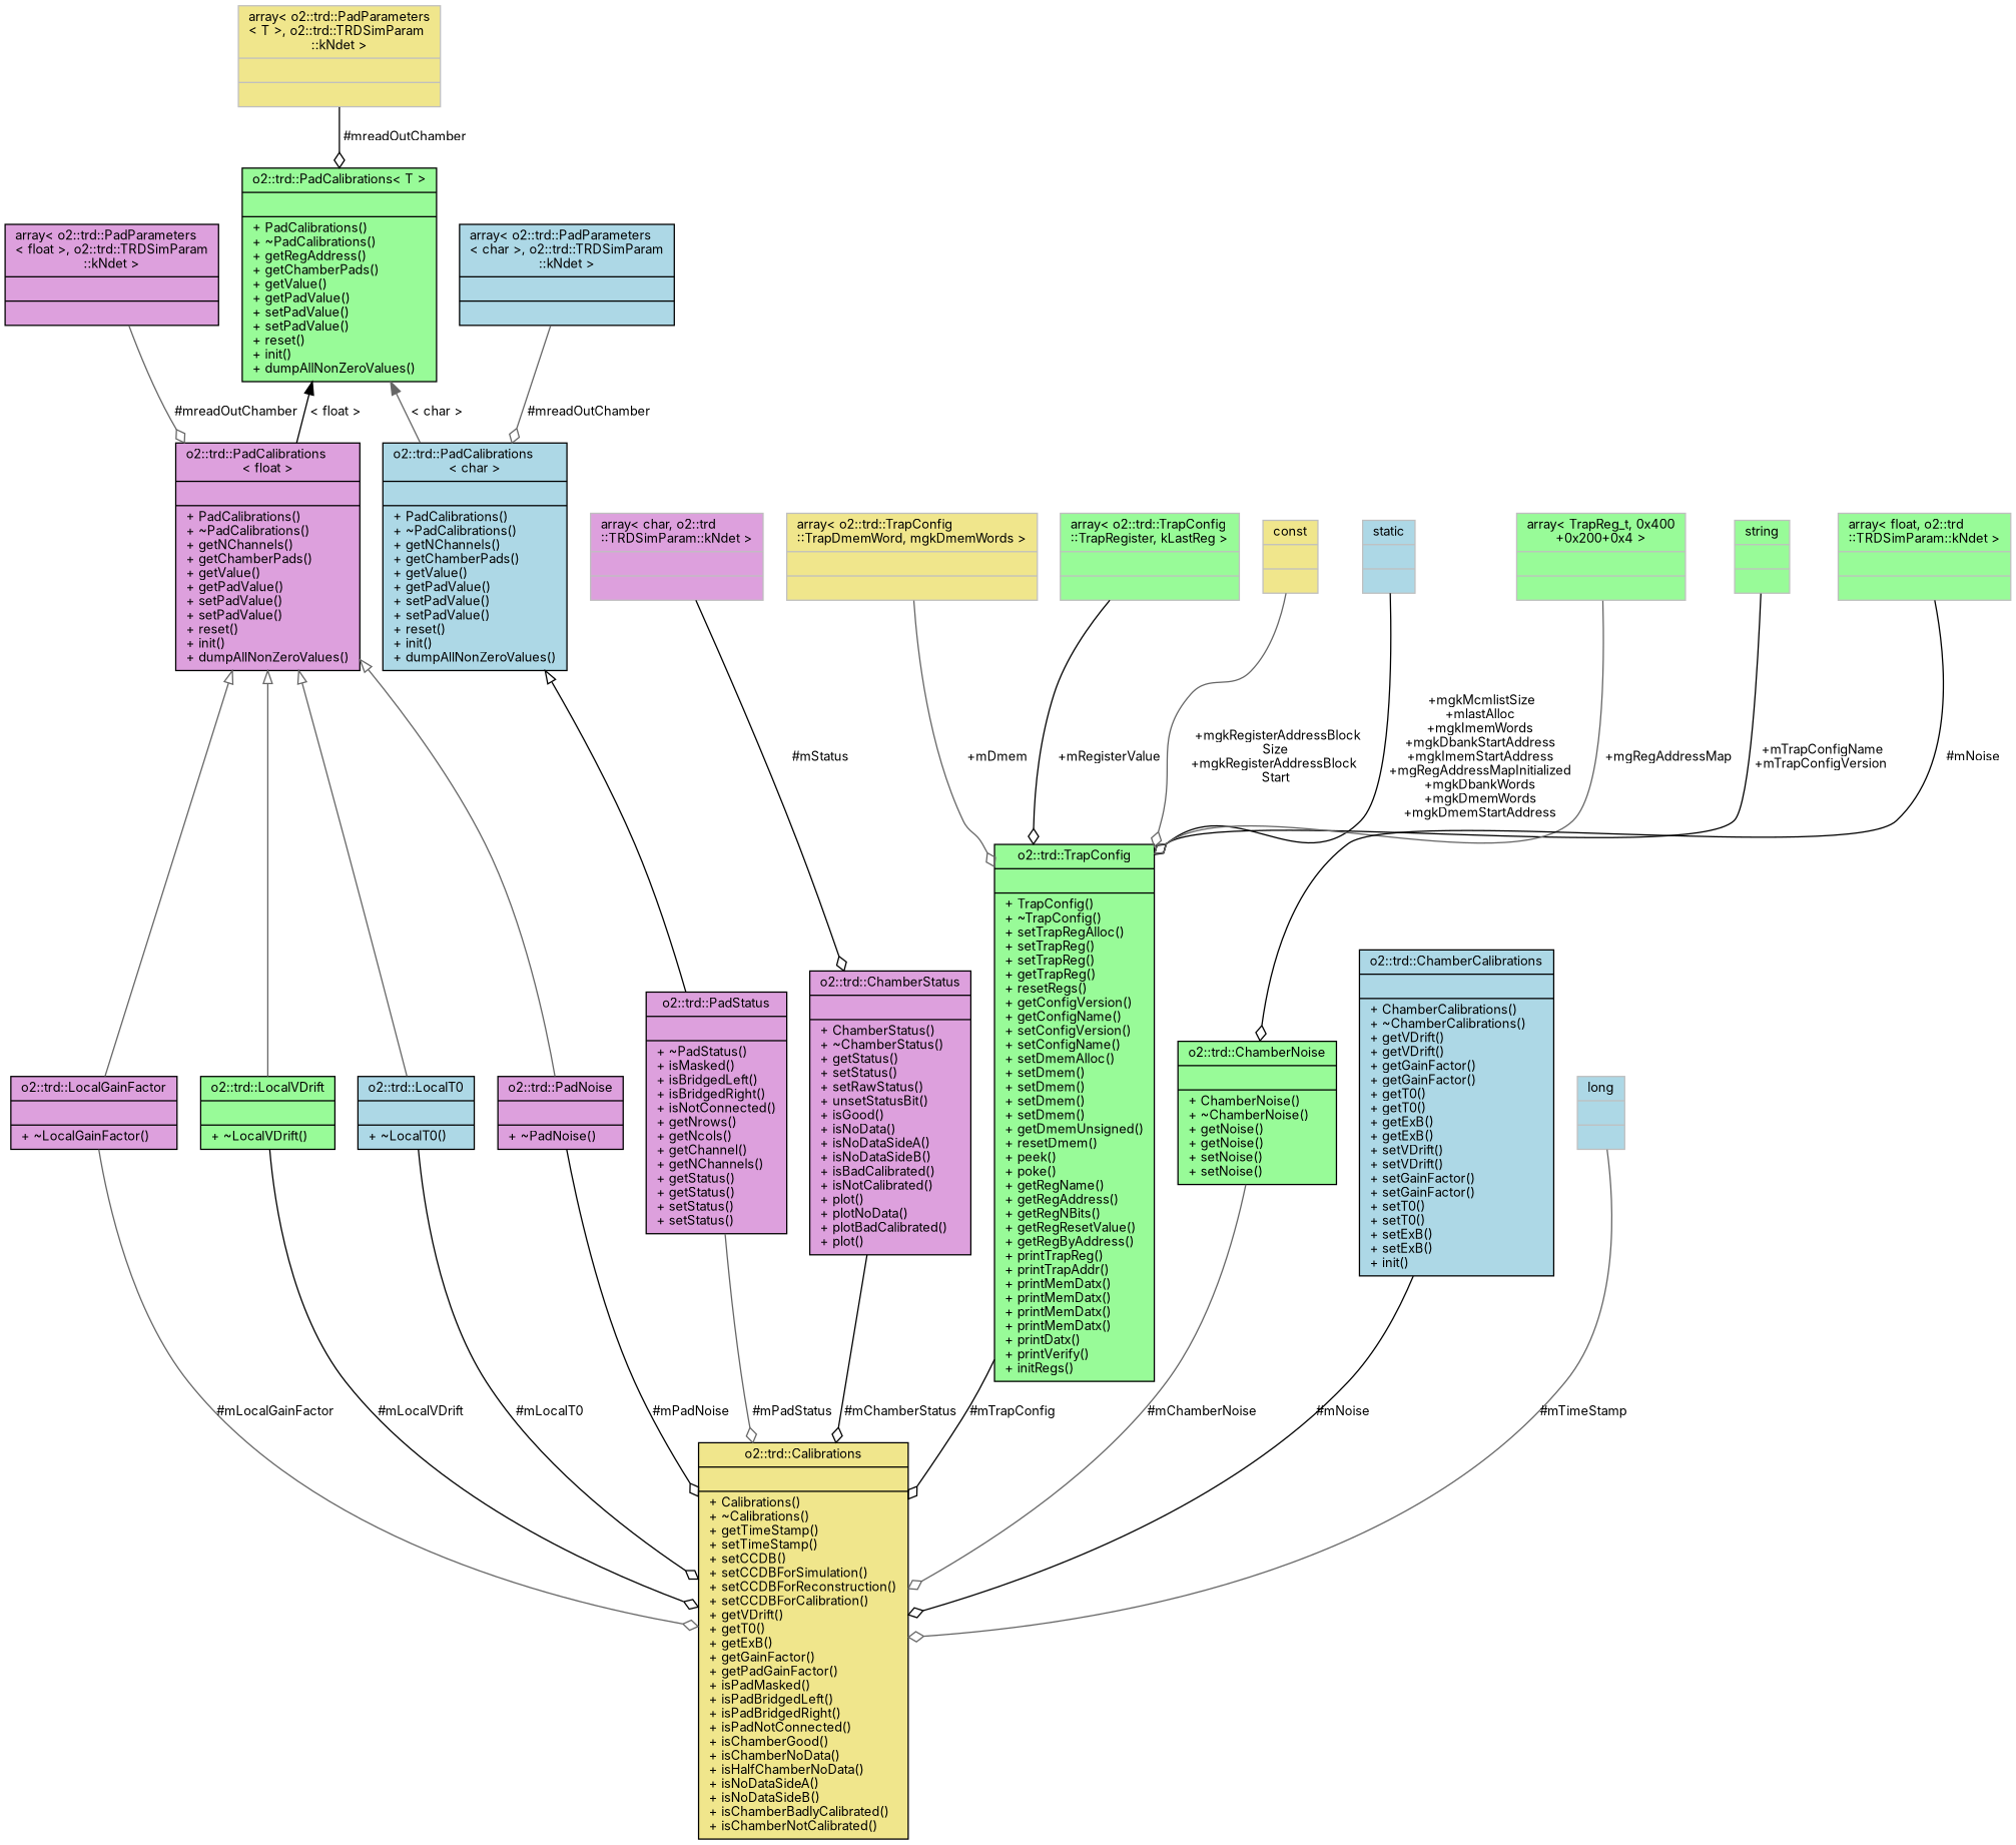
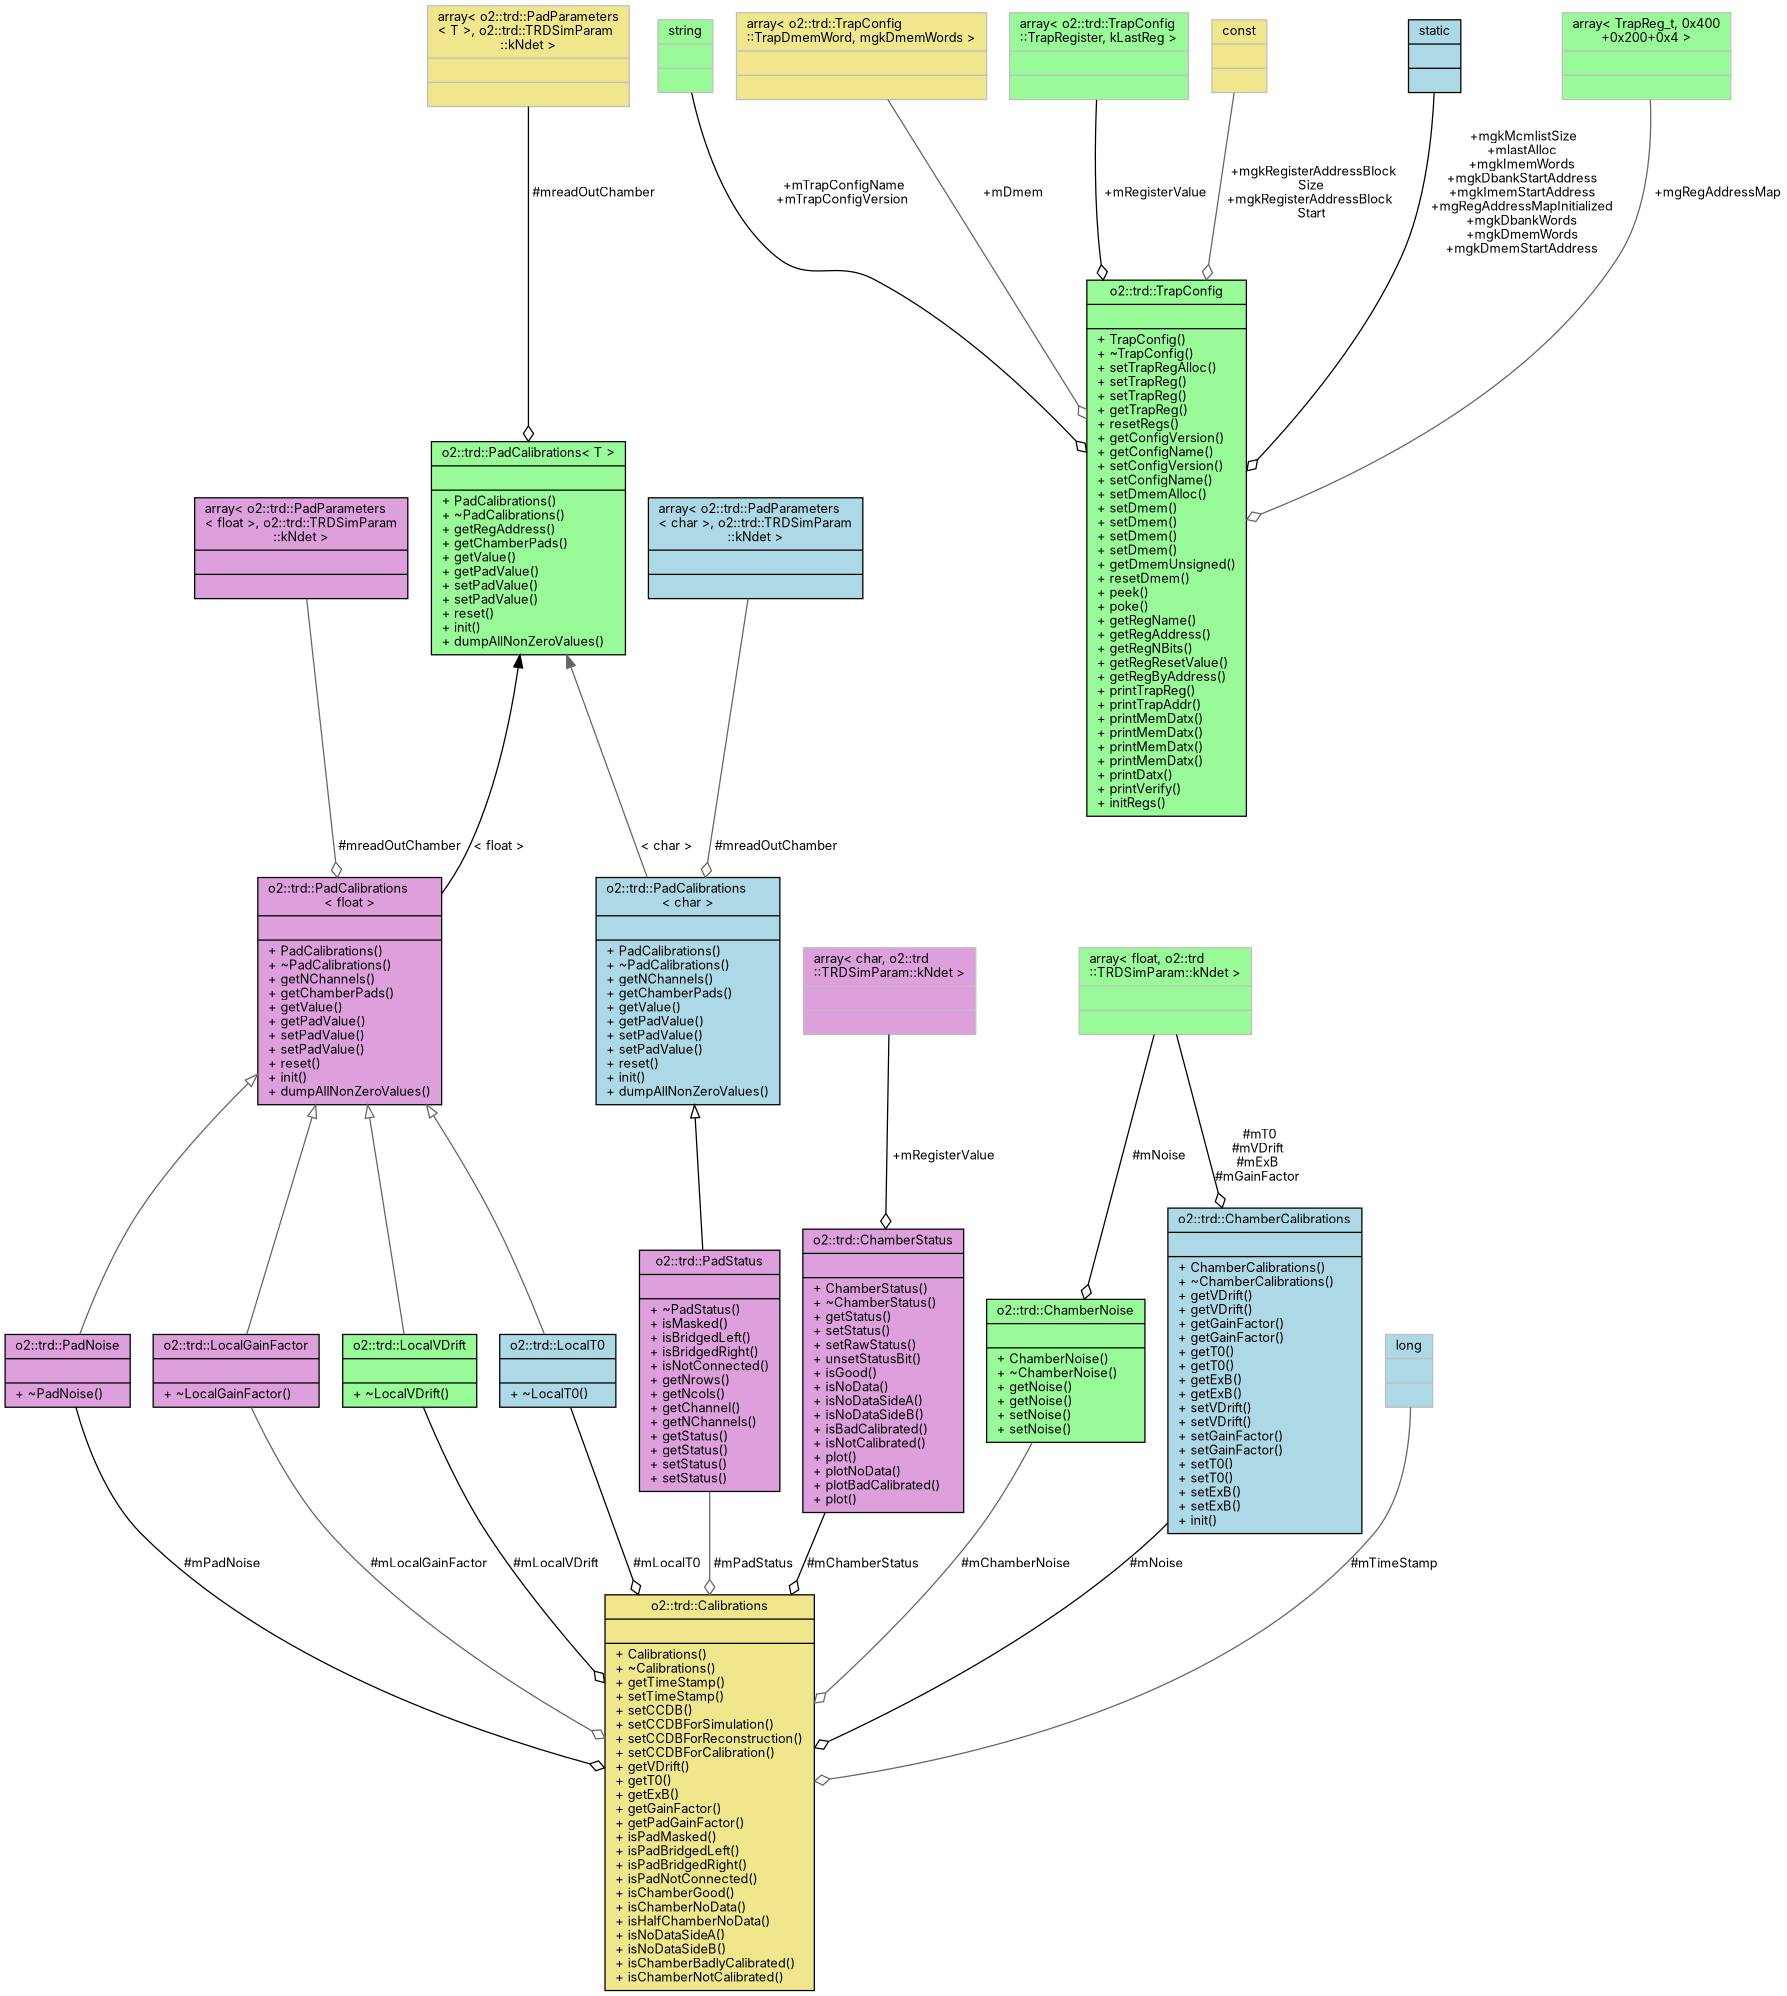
  digraph {
    fontname=Inter
    node [color=black fillcolor=palegreen fontname=Inter fontsize=10 shape=record style=filled]
    edge [arrowhead=odiamond color=black fontname=Inter fontsize=10 labelfontname=Helvetica labelfontsize=10 style=solid]
    n1 [fillcolor=khaki fontcolor=black height=0.2 label="{o2::trd::Calibrations\n||+ Calibrations()\l+ ~Calibrations()\l+ getTimeStamp()\l+ setTimeStamp()\l+ setCCDB()\l+ setCCDBForSimulation()\l+ setCCDBForReconstruction()\l+ setCCDBForCalibration()\l+ getVDrift()\l+ getT0()\l+ getExB()\l+ getGainFactor()\l+ getPadGainFactor()\l+ isPadMasked()\l+ isPadBridgedLeft()\l+ isPadBridgedRight()\l+ isPadNotConnected()\l+ isChamberGood()\l+ isChamberNoData()\l+ isHalfChamberNoData()\l+ isNoDataSideA()\l+ isNoDataSideB()\l+ isChamberBadlyCalibrated()\l+ isChamberNotCalibrated()\l}" width=0.4]
    n2 [fillcolor=plum height=0.2 label="{o2::trd::PadNoise\n||+ ~PadNoise()\l}" width=0.4]
    n3 [fillcolor=plum height=0.2 label="{o2::trd::PadCalibrations\l\< float \>\n||+ PadCalibrations()\l+ ~PadCalibrations()\l+ getNChannels()\l+ getChamberPads()\l+ getValue()\l+ getPadValue()\l+ setPadValue()\l+ setPadValue()\l+ reset()\l+ init()\l+ dumpAllNonZeroValues()\l}" width=0.4]
    n4 [fillcolor=plum height=0.2 label="{o2::trd::LocalGainFactor\n||+ ~LocalGainFactor()\l}" width=0.4]
    n5 [height=0.2 label="{o2::trd::LocalVDrift\n||+ ~LocalVDrift()\l}" width=0.4]
    n6 [fillcolor=lightblue height=0.2 label="{o2::trd::LocalT0\n||+ ~LocalT0()\l}" width=0.4]
    n7 [fillcolor=plum height=0.2 label="{array\< o2::trd::PadParameters\l\< float \>, o2::trd::TRDSimParam\l::kNdet \>\n||}" width=0.4]
    n8 [height=0.2 label="{o2::trd::PadCalibrations\< T \>\n||+ PadCalibrations()\l+ ~PadCalibrations()\l+ getRegAddress()\l+ getChamberPads()\l+ getValue()\l+ getPadValue()\l+ setPadValue()\l+ setPadValue()\l+ reset()\l+ init()\l+ dumpAllNonZeroValues()\l}" width=0.4]
    n9 [fillcolor=lightblue height=0.2 label="{o2::trd::PadCalibrations\l\< char \>\n||+ PadCalibrations()\l+ ~PadCalibrations()\l+ getNChannels()\l+ getChamberPads()\l+ getValue()\l+ getPadValue()\l+ setPadValue()\l+ setPadValue()\l+ reset()\l+ init()\l+ dumpAllNonZeroValues()\l}" width=0.4]
    n10 [fillcolor=plum height=0.2 label="{o2::trd::PadStatus\n||+ ~PadStatus()\l+ isMasked()\l+ isBridgedLeft()\l+ isBridgedRight()\l+ isNotConnected()\l+ getNrows()\l+ getNcols()\l+ getChannel()\l+ getNChannels()\l+ getStatus()\l+ getStatus()\l+ setStatus()\l+ setStatus()\l}" width=0.4]
    n11 [color=grey75 fillcolor=khaki height=0.2 label="{array\< o2::trd::PadParameters\l\< T \>, o2::trd::TRDSimParam\l::kNdet \>\n||}" width=0.4]
    n12 [fillcolor=plum height=0.2 label="{o2::trd::ChamberStatus\n||+ ChamberStatus()\l+ ~ChamberStatus()\l+ getStatus()\l+ setStatus()\l+ setRawStatus()\l+ unsetStatusBit()\l+ isGood()\l+ isNoData()\l+ isNoDataSideA()\l+ isNoDataSideB()\l+ isBadCalibrated()\l+ isNotCalibrated()\l+ plot()\l+ plotNoData()\l+ plotBadCalibrated()\l+ plot()\l}" width=0.4]
    n13 [color=grey75 fillcolor=plum height=0.2 label="{array\< char, o2::trd\l::TRDSimParam::kNdet \>\n||}" width=0.4]
    n14 [height=0.2 label="{o2::trd::TrapConfig\n||+ TrapConfig()\l+ ~TrapConfig()\l+ setTrapRegAlloc()\l+ setTrapReg()\l+ setTrapReg()\l+ getTrapReg()\l+ resetRegs()\l+ getConfigVersion()\l+ getConfigName()\l+ setConfigVersion()\l+ setConfigName()\l+ setDmemAlloc()\l+ setDmem()\l+ setDmem()\l+ setDmem()\l+ setDmem()\l+ getDmemUnsigned()\l+ resetDmem()\l+ peek()\l+ poke()\l+ getRegName()\l+ getRegAddress()\l+ getRegNBits()\l+ getRegResetValue()\l+ getRegByAddress()\l+ printTrapReg()\l+ printTrapAddr()\l+ printMemDatx()\l+ printMemDatx()\l+ printMemDatx()\l+ printMemDatx()\l+ printDatx()\l+ printVerify()\l+ initRegs()\l}" width=0.4]
    n15 [color=grey75 height=0.2 label="{string\n||}" width=0.4]
    n16 [color=grey75 fillcolor=khaki height=0.2 label="{array\< o2::trd::TrapConfig\l::TrapDmemWord, mgkDmemWords \>\n||}" width=0.4]
    n17 [color=grey75 height=0.2 label="{array\< o2::trd::TrapConfig\l::TrapRegister, kLastReg \>\n||}" width=0.4]
    n18 [color=grey75 fillcolor=khaki height=0.2 label="{const\n||}" width=0.4]
-   n19 [color=grey75 fillcolor=lightblue height=0.2 label="{static\n||}" width=0.4]
+   n19 [fillcolor=lightblue height=0.2 label="{static\n||}" width=0.4]
    n20 [color=grey75 height=0.2 label="{array\< TrapReg_t, 0x400\l+0x200+0x4 \>\n||}" width=0.4]
    n21 [height=0.2 label="{o2::trd::ChamberNoise\n||+ ChamberNoise()\l+ ~ChamberNoise()\l+ getNoise()\l+ getNoise()\l+ setNoise()\l+ setNoise()\l}" width=0.4]
    n22 [color=grey75 height=0.2 label="{array\< float, o2::trd\l::TRDSimParam::kNdet \>\n||}" width=0.4]
    n23 [fillcolor=lightblue height=0.2 label="{o2::trd::ChamberCalibrations\n||+ ChamberCalibrations()\l+ ~ChamberCalibrations()\l+ getVDrift()\l+ getVDrift()\l+ getGainFactor()\l+ getGainFactor()\l+ getT0()\l+ getT0()\l+ getExB()\l+ getExB()\l+ setVDrift()\l+ setVDrift()\l+ setGainFactor()\l+ setGainFactor()\l+ setT0()\l+ setT0()\l+ setExB()\l+ setExB()\l+ init()\l}" width=0.4]
    n24 [color=grey75 fillcolor=lightblue height=0.2 label="{long\n||}" width=0.4]
    n25 [fillcolor=lightblue height=0.2 label="{array\< o2::trd::PadParameters\l\< char \>, o2::trd::TRDSimParam\l::kNdet \>\n||}" width=0.4]
    n2 -> n1 [label=" #mPadNoise"]
    n3 -> n2 [arrowtail=onormal color=gray40 dir=back arrowhead=""]
    n3 -> n4 [arrowtail=onormal color=gray40 dir=back arrowhead=""]
    n3 -> n5 [arrowtail=onormal color=gray40 dir=back arrowhead=""]
    n3 -> n6 [arrowtail=onormal color=gray40 dir=back arrowhead=""]
    n4 -> n1 [color=gray40 label=" #mLocalGainFactor"]
    n5 -> n1 [label=" #mLocalVDrift"]
    n6 -> n1 [label=" #mLocalT0"]
    n7 -> n3 [color=gray40 label=" #mreadOutChamber"]
    n8 -> n3 [dir=back label=" \< float \>" arrowhead=""]
    n8 -> n9 [color=gray40 dir=back label=" \< char \>" arrowhead=""]
    n9 -> n10 [arrowtail=onormal dir=back arrowhead=""]
    n10 -> n1 [color=gray40 label=" #mPadStatus"]
    n11 -> n8 [label=" #mreadOutChamber"]
    n12 -> n1 [label=" #mChamberStatus"]
-   n13 -> n12 [label=" #mStatus"]
-   n14 -> n1 [label=" #mTrapConfig"]
+   n13 -> n12 [label=" +mRegisterValue"]
    n15 -> n14 [label=" +mTrapConfigName\n+mTrapConfigVersion"]
    n16 -> n14 [color=gray40 label=" +mDmem"]
    n17 -> n14 [label=" +mRegisterValue"]
    n18 -> n14 [color=gray40 label=" +mgkRegisterAddressBlock\lSize\n+mgkRegisterAddressBlock\lStart"]
    n19 -> n14 [label=" +mgkMcmlistSize\n+mlastAlloc\n+mgkImemWords\n+mgkDbankStartAddress\n+mgkImemStartAddress\n+mgRegAddressMapInitialized\n+mgkDbankWords\n+mgkDmemWords\n+mgkDmemStartAddress"]
    n20 -> n14 [color=gray40 label=" +mgRegAddressMap"]
    n21 -> n1 [color=gray40 label=" #mChamberNoise"]
    n22 -> n21 [label=" #mNoise"]
+   n22 -> n23 [label=" #mT0\n#mVDrift\n#mExB\n#mGainFactor"]
    n23 -> n1 [label=" #mNoise"]
    n24 -> n1 [color=gray40 label=" #mTimeStamp"]
    n25 -> n9 [color=gray40 label=" #mreadOutChamber"]
  }
